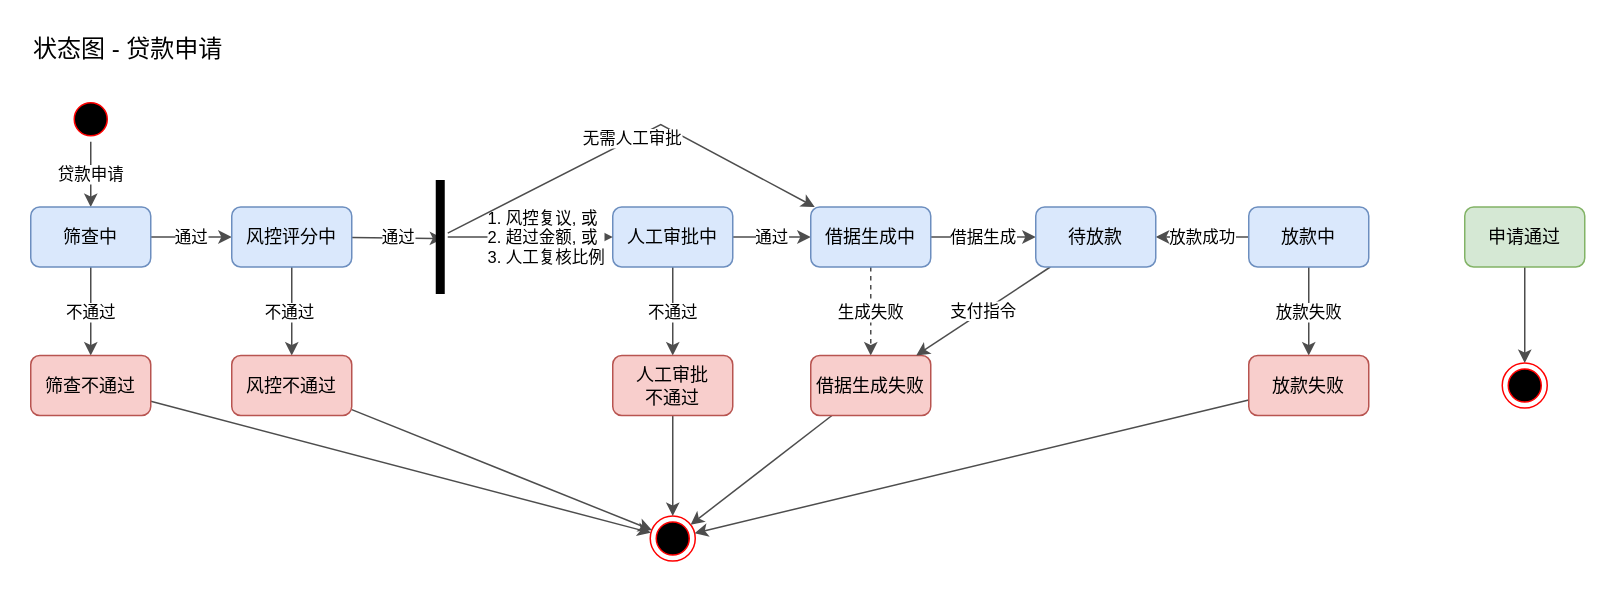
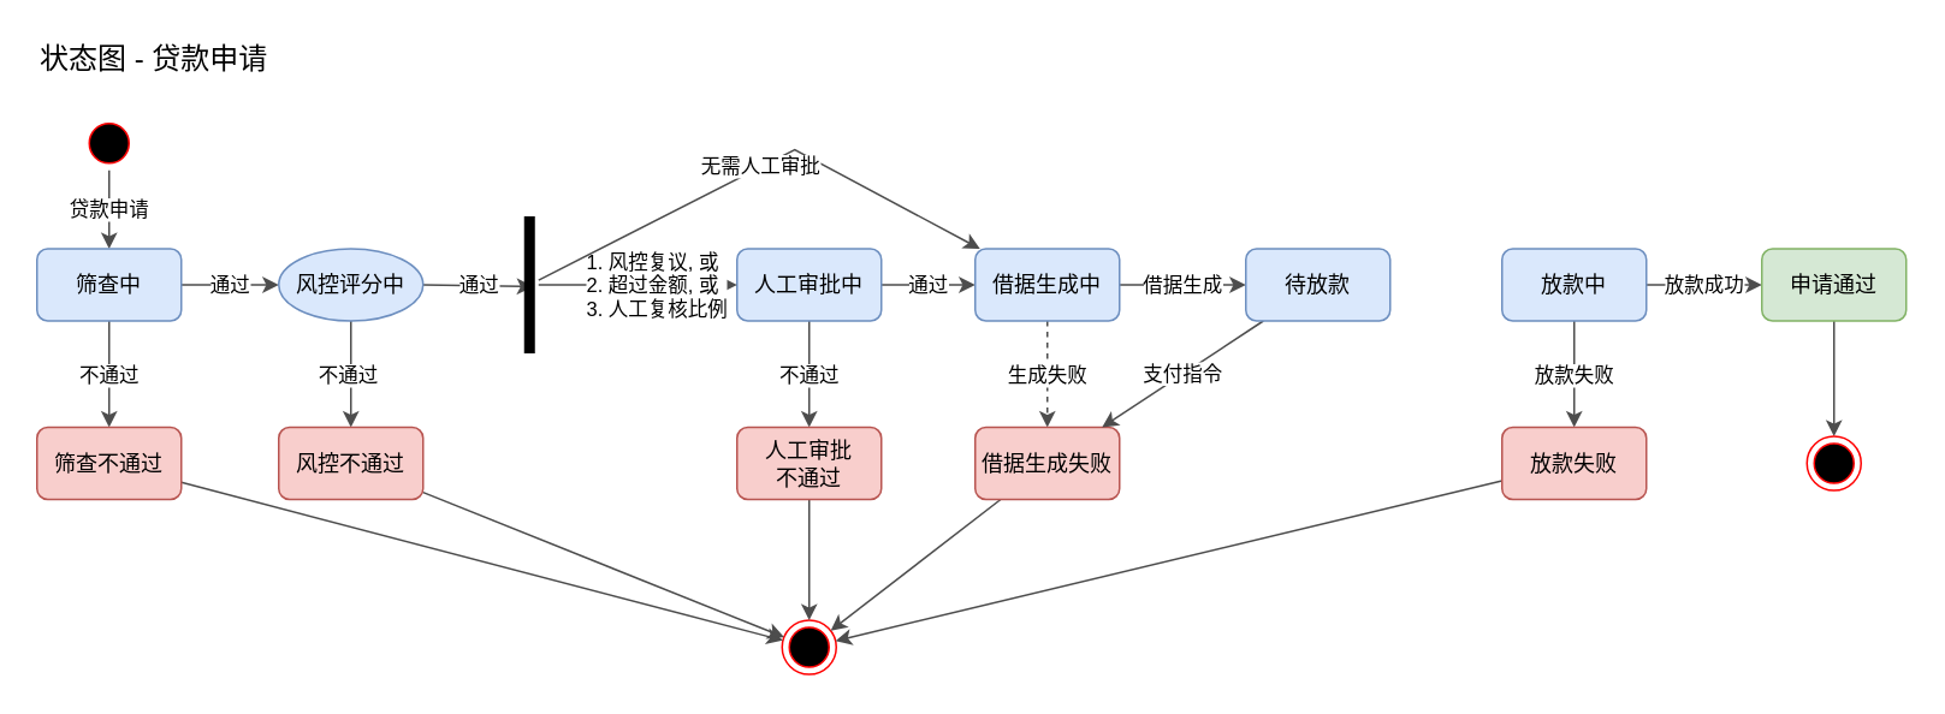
  <mxCell id="0" />
  <mxCell id="1" parent="0" />
  <mxCell id="2" value="贷款申请" style="edgeStyle=none;rounded=0;orthogonalLoop=1;jettySize=auto;html=1;strokeColor=#4D4D4D;strokeWidth=1;fontSize=11;fontColor=#000000;align=center;" parent="1" source="3" target="7" edge="1"><mxGeometry relative="1" as="geometry" /></mxCell>
  <mxCell id="3" value="" style="ellipse;html=1;shape=startState;fillColor=#000000;strokeColor=#ff0000;rounded=0;fontSize=11;fontColor=#000000;align=right;" parent="1" vertex="1"><mxGeometry x="45" y="64" width="30" height="30" as="geometry" /></mxCell>
  <mxCell id="4" value="" style="ellipse;html=1;shape=endState;fillColor=#000000;strokeColor=#ff0000;rounded=0;fontSize=11;fontColor=#000000;align=center;" parent="1" vertex="1"><mxGeometry x="433" y="343.5" width="30" height="30" as="geometry" /></mxCell>
  <mxCell id="5" value="不通过" style="rounded=0;orthogonalLoop=1;jettySize=auto;html=1;strokeColor=#4D4D4D;strokeWidth=1;fontSize=11;fontColor=#000000;align=center;elbow=vertical;" parent="1" source="7" target="9" edge="1"><mxGeometry relative="1" as="geometry" /></mxCell>
  <mxCell id="6" value="通过" style="edgeStyle=none;rounded=0;orthogonalLoop=1;jettySize=auto;html=1;strokeColor=#4D4D4D;strokeWidth=1;fontSize=11;fontColor=#000000;align=center;" parent="1" source="7" target="12" edge="1"><mxGeometry relative="1" as="geometry" /></mxCell>
  <mxCell id="7" value="筛查中" style="rounded=1;whiteSpace=wrap;html=1;strokeColor=#6c8ebf;fillColor=#dae8fc;fontSize=12;align=center;" parent="1" vertex="1"><mxGeometry x="20" y="137.5" width="80" height="40" as="geometry" /></mxCell>
  <mxCell id="8" style="edgeStyle=none;rounded=0;orthogonalLoop=1;jettySize=auto;html=1;strokeColor=#4D4D4D;strokeWidth=1;fontSize=11;fontColor=#000000;align=center;" parent="1" source="9" target="4" edge="1"><mxGeometry relative="1" as="geometry" /></mxCell>
  <mxCell id="9" value="筛查不通过" style="rounded=1;whiteSpace=wrap;html=1;strokeColor=#b85450;fillColor=#f8cecc;fontSize=12;align=center;" parent="1" vertex="1"><mxGeometry x="20" y="236.5" width="80" height="40" as="geometry" /></mxCell>
  <mxCell id="10" value="不通过&amp;nbsp;" style="edgeStyle=none;rounded=0;orthogonalLoop=1;jettySize=auto;html=1;strokeColor=#4D4D4D;strokeWidth=1;fontSize=11;fontColor=#000000;align=center;" parent="1" source="12" target="17" edge="1"><mxGeometry relative="1" as="geometry" /></mxCell>
  <mxCell id="11" value="通过" style="edgeStyle=none;rounded=0;orthogonalLoop=1;jettySize=auto;html=1;entryX=0.513;entryY=0.3;entryDx=0;entryDy=0;entryPerimeter=0;strokeColor=#4D4D4D;strokeWidth=1;fontSize=11;fontColor=#000000;align=center;" parent="1" source="12" target="20" edge="1"><mxGeometry relative="1" as="geometry" /></mxCell>
- <mxCell id="12" value="风控评分中" style="rounded=1;whiteSpace=wrap;html=1;strokeColor=#6c8ebf;fillColor=#dae8fc;fontSize=12;align=center;" parent="1" vertex="1"><mxGeometry x="154" y="137.5" width="80" height="40" as="geometry" /></mxCell>
+ <mxCell id="12" value="风控评分中" style="ellipse;whiteSpace=wrap;html=1;strokeColor=#6c8ebf;fillColor=#dae8fc;fontSize=12;align=center;" parent="1" vertex="1"><mxGeometry x="154" y="137.5" width="80" height="40" as="geometry" /></mxCell>
  <mxCell id="13" value="不通过" style="edgeStyle=none;rounded=0;orthogonalLoop=1;jettySize=auto;html=1;strokeColor=#4D4D4D;strokeWidth=1;fontSize=11;fontColor=#000000;align=center;" parent="1" source="15" target="25" edge="1"><mxGeometry relative="1" as="geometry" /></mxCell>
  <mxCell id="14" value="通过" style="edgeStyle=none;rounded=0;orthogonalLoop=1;jettySize=auto;html=1;strokeColor=#4D4D4D;strokeWidth=1;fontSize=11;fontColor=#000000;align=center;" parent="1" source="15" target="23" edge="1"><mxGeometry relative="1" as="geometry" /></mxCell>
  <mxCell id="15" value="人工审批中" style="rounded=1;whiteSpace=wrap;html=1;strokeColor=#6c8ebf;fillColor=#dae8fc;fontSize=12;align=center;" parent="1" vertex="1"><mxGeometry x="408" y="137.5" width="80" height="40" as="geometry" /></mxCell>
  <mxCell id="16" style="edgeStyle=none;rounded=0;orthogonalLoop=1;jettySize=auto;html=1;strokeColor=#4D4D4D;strokeWidth=1;fontSize=11;fontColor=#000000;align=center;" parent="1" source="17" target="4" edge="1"><mxGeometry relative="1" as="geometry" /></mxCell>
  <mxCell id="17" value="风控不通过" style="rounded=1;whiteSpace=wrap;html=1;strokeColor=#b85450;fillColor=#f8cecc;fontSize=12;align=center;" parent="1" vertex="1"><mxGeometry x="154" y="236.5" width="80" height="40" as="geometry" /></mxCell>
  <mxCell id="18" value="1. 风控复议, 或&lt;br style=&quot;font-size: 11px;&quot;&gt;2. 超过金额, 或&lt;br style=&quot;font-size: 11px;&quot;&gt;3. 人工复核比例&lt;br style=&quot;font-size: 11px;&quot;&gt;" style="edgeStyle=none;rounded=0;orthogonalLoop=1;jettySize=auto;html=1;strokeColor=#4D4D4D;strokeWidth=1;fontSize=11;fontColor=#000000;align=left;verticalAlign=middle;" parent="1" source="20" target="15" edge="1"><mxGeometry x="-0.55" relative="1" as="geometry"><mxPoint as="offset" /></mxGeometry></mxCell>
  <mxCell id="19" value="无需人工审批" style="edgeStyle=none;rounded=0;orthogonalLoop=1;jettySize=auto;html=1;strokeColor=#4D4D4D;strokeWidth=1;fontSize=11;fontColor=#000000;align=center;" parent="1" source="20" target="23" edge="1"><mxGeometry relative="1" as="geometry"><Array as="points"><mxPoint x="440" y="82.5" /></Array></mxGeometry></mxCell>
  <mxCell id="20" value="" style="shape=line;html=1;strokeWidth=6;strokeColor=#000000;rounded=0;fillColor=#FFFFFF;fontSize=12;fontColor=#000000;align=center;direction=south;" parent="1" vertex="1"><mxGeometry x="288" y="119.5" width="10" height="76" as="geometry" /></mxCell>
  <mxCell id="21" value="借据生成" style="edgeStyle=none;rounded=0;orthogonalLoop=1;jettySize=auto;html=1;strokeColor=#4D4D4D;strokeWidth=1;fontSize=11;fontColor=#000000;align=center;" parent="1" source="23" target="37" edge="1"><mxGeometry relative="1" as="geometry" /></mxCell>
  <mxCell id="22" value="生成失败" style="edgeStyle=none;rounded=0;orthogonalLoop=1;jettySize=auto;html=1;strokeColor=#4D4D4D;strokeWidth=1;fontSize=11;fontColor=#000000;align=center;dashed=1;" parent="1" source="23" target="35" edge="1"><mxGeometry relative="1" as="geometry" /></mxCell>
  <mxCell id="23" value="借据生成中" style="rounded=1;whiteSpace=wrap;html=1;strokeColor=#6c8ebf;fillColor=#dae8fc;fontSize=12;align=center;" parent="1" vertex="1"><mxGeometry x="540" y="137.5" width="80" height="40" as="geometry" /></mxCell>
  <mxCell id="24" style="rounded=0;orthogonalLoop=1;jettySize=auto;html=1;strokeColor=#4D4D4D;strokeWidth=1;fontSize=11;fontColor=#000000;align=center;" parent="1" source="25" target="4" edge="1"><mxGeometry relative="1" as="geometry" /></mxCell>
  <mxCell id="25" value="人工审批&lt;br&gt;不通过" style="rounded=1;whiteSpace=wrap;html=1;strokeColor=#b85450;fillColor=#f8cecc;fontSize=12;align=center;" parent="1" vertex="1"><mxGeometry x="408" y="236.5" width="80" height="40" as="geometry" /></mxCell>
- <mxCell id="26" value="放款成功" style="edgeStyle=none;rounded=0;orthogonalLoop=1;jettySize=auto;html=1;strokeColor=#4D4D4D;strokeWidth=1;fontSize=11;fontColor=#000000;align=center;" parent="1" source="28" target="37" edge="1"><mxGeometry relative="1" as="geometry" /></mxCell>
+ <mxCell id="26" value="放款成功" style="edgeStyle=none;rounded=0;orthogonalLoop=1;jettySize=auto;html=1;strokeColor=#4D4D4D;strokeWidth=1;fontSize=11;fontColor=#000000;align=center;" parent="1" source="28" target="30" edge="1"><mxGeometry relative="1" as="geometry" /></mxCell>
  <mxCell id="27" value="放款失败" style="edgeStyle=none;rounded=0;orthogonalLoop=1;jettySize=auto;html=1;strokeColor=#4D4D4D;strokeWidth=1;fontSize=11;fontColor=#000000;align=center;" parent="1" source="28" target="32" edge="1"><mxGeometry relative="1" as="geometry" /></mxCell>
  <mxCell id="28" value="放款中" style="rounded=1;whiteSpace=wrap;html=1;strokeColor=#6c8ebf;fillColor=#dae8fc;fontSize=12;align=center;" parent="1" vertex="1"><mxGeometry x="832" y="137.5" width="80" height="40" as="geometry" /></mxCell>
  <mxCell id="29" style="rounded=0;orthogonalLoop=1;jettySize=auto;html=1;strokeColor=#4D4D4D;strokeWidth=1;fontSize=11;fontColor=#000000;align=center;" parent="1" source="30" target="33" edge="1"><mxGeometry relative="1" as="geometry" /></mxCell>
  <mxCell id="30" value="申请通过" style="rounded=1;whiteSpace=wrap;html=1;strokeColor=#82b366;fillColor=#d5e8d4;fontSize=12;align=center;" parent="1" vertex="1"><mxGeometry x="976" y="137.5" width="80" height="40" as="geometry" /></mxCell>
  <mxCell id="31" style="edgeStyle=none;rounded=0;orthogonalLoop=1;jettySize=auto;html=1;strokeColor=#4D4D4D;strokeWidth=1;fontSize=11;fontColor=#000000;align=center;" parent="1" source="32" target="4" edge="1"><mxGeometry relative="1" as="geometry" /></mxCell>
  <mxCell id="32" value="放款失败" style="rounded=1;whiteSpace=wrap;html=1;strokeColor=#b85450;fillColor=#f8cecc;fontSize=12;align=center;" parent="1" vertex="1"><mxGeometry x="832" y="236.5" width="80" height="40" as="geometry" /></mxCell>
  <mxCell id="33" value="" style="ellipse;html=1;shape=endState;fillColor=#000000;strokeColor=#ff0000;rounded=0;fontSize=11;fontColor=#000000;align=center;" parent="1" vertex="1"><mxGeometry x="1001" y="241.5" width="30" height="30" as="geometry" /></mxCell>
  <mxCell id="34" style="edgeStyle=none;rounded=0;orthogonalLoop=1;jettySize=auto;html=1;strokeColor=#4D4D4D;strokeWidth=1;fontSize=11;fontColor=#000000;align=center;" parent="1" source="35" target="4" edge="1"><mxGeometry relative="1" as="geometry" /></mxCell>
  <mxCell id="35" value="借据生成失败" style="rounded=1;whiteSpace=wrap;html=1;strokeColor=#b85450;fillColor=#f8cecc;fontSize=12;align=center;" parent="1" vertex="1"><mxGeometry x="540" y="236.5" width="80" height="40" as="geometry" /></mxCell>
  <mxCell id="36" value="支付指令" style="edgeStyle=none;rounded=0;orthogonalLoop=1;jettySize=auto;html=1;startArrow=none;startFill=0;endArrow=classic;endFill=1;strokeColor=#4D4D4D;strokeWidth=1;fontSize=11;fontColor=#000000;align=center;" parent="1" source="37" target="35" edge="1"><mxGeometry relative="1" as="geometry" /></mxCell>
  <mxCell id="37" value="待放款" style="rounded=1;whiteSpace=wrap;html=1;strokeColor=#6c8ebf;fillColor=#dae8fc;fontSize=12;align=center;" parent="1" vertex="1"><mxGeometry x="690" y="137.5" width="80" height="40" as="geometry" /></mxCell>
  <mxCell id="38" value="状态图 - 贷款申请" style="text;html=1;resizable=0;points=[];autosize=1;align=left;verticalAlign=top;spacingTop=-4;fontSize=16;fontColor=#000;fontStyle=0;spacingBottom=0;" parent="1" vertex="1"><mxGeometry x="20" y="20" width="136" height="19" as="geometry" /></mxCell>
